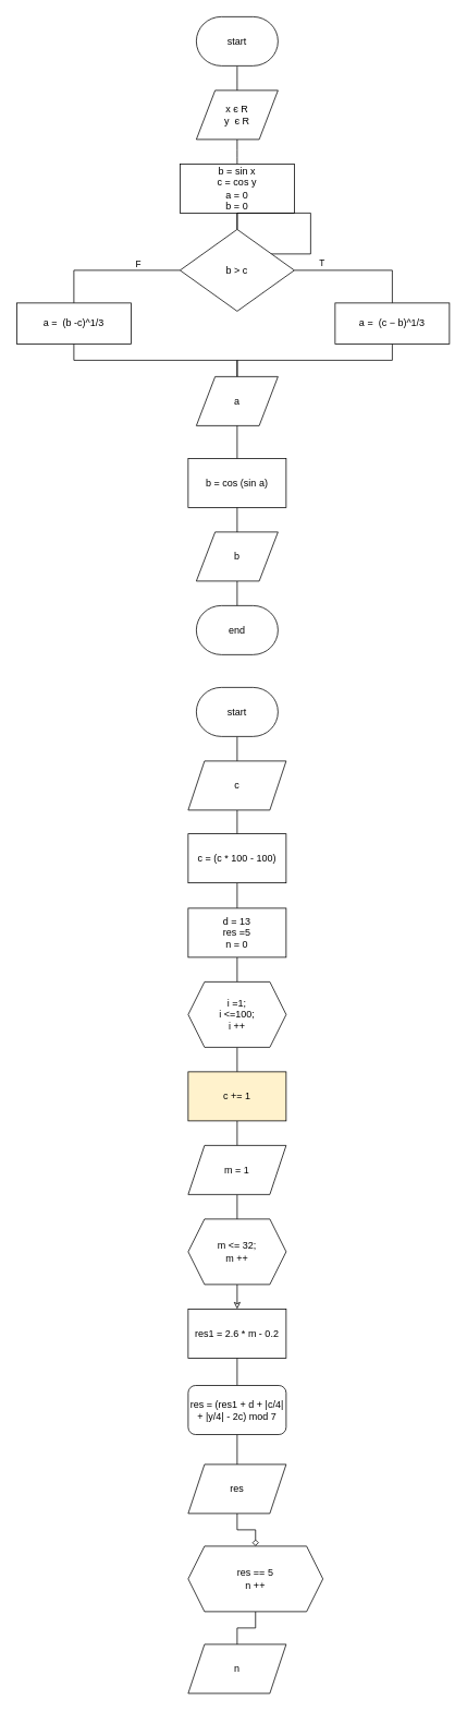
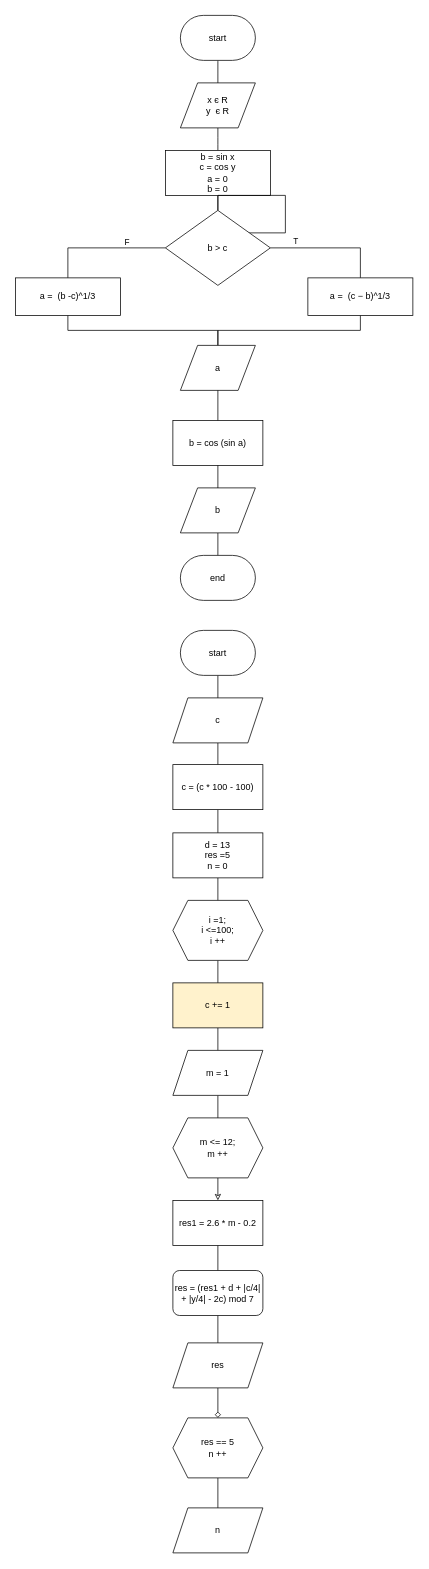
  <mxCell id="0" />
  <mxCell id="1" parent="0" />
  <mxCell id="2" value="" style="edgeStyle=none;curved=1;sketch=0;orthogonalLoop=1;jettySize=auto;html=1;endArrow=none;endFill=0;startSize=14;endSize=14;sourcePerimeterSpacing=8;targetPerimeterSpacing=8;exitX=0.5;exitY=1;exitDx=0;exitDy=0;exitPerimeter=0;entryX=0.5;entryY=0;entryDx=0;entryDy=0;labelBackgroundColor=#DAD2D8;fontColor=#143642;" parent="1" source="3" edge="1"><mxGeometry relative="1" as="geometry"><mxPoint x="290" y="110" as="targetPoint" /></mxGeometry></mxCell>
  <mxCell id="3" value="start" style="strokeWidth=1;html=1;shape=mxgraph.flowchart.terminator;whiteSpace=wrap;hachureGap=4;pointerEvents=0;sketch=0;" parent="1" vertex="1"><mxGeometry x="240" y="20" width="100" height="60" as="geometry" /></mxCell>
  <mxCell id="4" style="edgeStyle=none;curved=1;sketch=0;orthogonalLoop=1;jettySize=auto;html=1;exitX=0.5;exitY=0;exitDx=0;exitDy=0;entryX=0.5;entryY=1;entryDx=0;entryDy=0;endArrow=none;endFill=0;startSize=14;endSize=14;sourcePerimeterSpacing=8;targetPerimeterSpacing=8;labelBackgroundColor=#DAD2D8;fontColor=#143642;" parent="1" source="6" edge="1"><mxGeometry relative="1" as="geometry"><mxPoint x="290" y="170" as="targetPoint" /></mxGeometry></mxCell>
  <mxCell id="5" style="edgeStyle=orthogonalEdgeStyle;rounded=0;orthogonalLoop=1;jettySize=auto;html=1;exitX=0.5;exitY=1;exitDx=0;exitDy=0;entryX=0.5;entryY=0;entryDx=0;entryDy=0;endArrow=none;endFill=0;" parent="1" source="6" edge="1"><mxGeometry relative="1" as="geometry"><mxPoint x="290" y="280" as="targetPoint" /></mxGeometry></mxCell>
  <mxCell id="6" value="b = sin x&lt;br&gt;c = cos y&lt;br&gt;a = 0&lt;br&gt;b = 0" style="whiteSpace=wrap;html=1;sketch=0;hachureGap=4;pointerEvents=0;" parent="1" vertex="1"><mxGeometry x="220" y="200" width="140" height="60" as="geometry" /></mxCell>
  <mxCell id="7" style="edgeStyle=orthogonalEdgeStyle;rounded=0;orthogonalLoop=1;jettySize=auto;html=1;exitX=0.5;exitY=1;exitDx=0;exitDy=0;entryX=0.5;entryY=0;entryDx=0;entryDy=0;entryPerimeter=0;endArrow=none;endFill=0;" parent="1" target="12" edge="1"><mxGeometry relative="1" as="geometry"><mxPoint x="290" y="330" as="sourcePoint" /></mxGeometry></mxCell>
  <mxCell id="8" style="edgeStyle=orthogonalEdgeStyle;rounded=0;orthogonalLoop=1;jettySize=auto;html=1;exitX=1;exitY=0.5;exitDx=0;exitDy=0;exitPerimeter=0;entryX=0.5;entryY=0;entryDx=0;entryDy=0;endArrow=none;endFill=0;" parent="1" source="12" target="16" edge="1"><mxGeometry relative="1" as="geometry" /></mxCell>
  <mxCell id="9" value="T" style="edgeLabel;html=1;align=center;verticalAlign=middle;resizable=0;points=[];" parent="8" vertex="1" connectable="0"><mxGeometry x="-0.593" y="-3" relative="1" as="geometry"><mxPoint y="-13" as="offset" /></mxGeometry></mxCell>
  <mxCell id="10" style="edgeStyle=orthogonalEdgeStyle;rounded=0;orthogonalLoop=1;jettySize=auto;html=1;exitX=0;exitY=0.5;exitDx=0;exitDy=0;exitPerimeter=0;entryX=0.5;entryY=0;entryDx=0;entryDy=0;endArrow=none;endFill=0;" parent="1" source="12" target="14" edge="1"><mxGeometry relative="1" as="geometry" /></mxCell>
  <mxCell id="11" value="F" style="edgeLabel;html=1;align=center;verticalAlign=middle;resizable=0;points=[];" parent="10" vertex="1" connectable="0"><mxGeometry x="-0.384" y="3" relative="1" as="geometry"><mxPoint y="-12" as="offset" /></mxGeometry></mxCell>
  <mxCell id="12" value="b &amp;gt; c" style="strokeWidth=1;html=1;shape=mxgraph.flowchart.decision;whiteSpace=wrap;" parent="1" vertex="1"><mxGeometry x="220" y="280" width="140" height="100" as="geometry" /></mxCell>
  <mxCell id="13" style="edgeStyle=orthogonalEdgeStyle;rounded=0;orthogonalLoop=1;jettySize=auto;html=1;exitX=0.5;exitY=1;exitDx=0;exitDy=0;entryX=0.5;entryY=0;entryDx=0;entryDy=0;endArrow=none;endFill=0;" parent="1" source="14" target="17" edge="1"><mxGeometry relative="1" as="geometry" /></mxCell>
  <mxCell id="14" value="a =&amp;nbsp; (b -c)^1/3" style="whiteSpace=wrap;html=1;sketch=0;hachureGap=4;pointerEvents=0;" parent="1" vertex="1"><mxGeometry x="20" y="370" width="140" height="50" as="geometry" /></mxCell>
  <mxCell id="15" style="edgeStyle=orthogonalEdgeStyle;rounded=0;orthogonalLoop=1;jettySize=auto;html=1;exitX=0.5;exitY=1;exitDx=0;exitDy=0;entryX=0.5;entryY=0;entryDx=0;entryDy=0;endArrow=none;endFill=0;" parent="1" source="16" target="17" edge="1"><mxGeometry relative="1" as="geometry" /></mxCell>
  <mxCell id="16" value="a =&amp;nbsp; (c − b)^1/3" style="whiteSpace=wrap;html=1;sketch=0;hachureGap=4;pointerEvents=0;" parent="1" vertex="1"><mxGeometry x="410" y="370" width="140" height="50" as="geometry" /></mxCell>
  <mxCell id="17" value="a" style="shape=parallelogram;html=1;strokeWidth=1;perimeter=parallelogramPerimeter;whiteSpace=wrap;arcSize=12;size=0.23;hachureGap=4;pointerEvents=0;sketch=0;" parent="1" vertex="1"><mxGeometry x="240" y="460" width="100" height="60" as="geometry" /></mxCell>
  <mxCell id="18" style="edgeStyle=orthogonalEdgeStyle;rounded=0;orthogonalLoop=1;jettySize=auto;html=1;entryX=0.5;entryY=1;entryDx=0;entryDy=0;endArrow=none;endFill=0;" parent="1" source="19" target="17" edge="1"><mxGeometry relative="1" as="geometry" /></mxCell>
  <mxCell id="19" value="end" style="strokeWidth=1;html=1;shape=mxgraph.flowchart.terminator;whiteSpace=wrap;hachureGap=4;pointerEvents=0;sketch=0;" parent="1" vertex="1"><mxGeometry x="240" y="740" width="100" height="60" as="geometry" /></mxCell>
  <mxCell id="20" value="x є R&lt;br&gt;y&amp;nbsp; є R" style="shape=parallelogram;html=1;strokeWidth=1;perimeter=parallelogramPerimeter;whiteSpace=wrap;arcSize=12;size=0.23;hachureGap=4;pointerEvents=0;sketch=0;" parent="1" vertex="1"><mxGeometry x="240" y="110" width="100" height="60" as="geometry" /></mxCell>
  <mxCell id="21" value="b = cos (sin a)" style="whiteSpace=wrap;html=1;strokeWidth=1;sketch=0;hachureGap=4;" parent="1" vertex="1"><mxGeometry x="230" y="560" width="120" height="60" as="geometry" /></mxCell>
  <mxCell id="22" value="b" style="shape=parallelogram;html=1;strokeWidth=1;perimeter=parallelogramPerimeter;whiteSpace=wrap;arcSize=12;size=0.23;hachureGap=4;pointerEvents=0;sketch=0;" parent="1" vertex="1"><mxGeometry x="240" y="650" width="100" height="60" as="geometry" /></mxCell>
  <mxCell id="23" style="edgeStyle=orthogonalEdgeStyle;rounded=0;orthogonalLoop=1;jettySize=auto;html=1;exitX=0.5;exitY=1;exitDx=0;exitDy=0;exitPerimeter=0;entryX=0.5;entryY=0;entryDx=0;entryDy=0;endArrow=none;endFill=0;" parent="1" source="24" edge="1"><mxGeometry relative="1" as="geometry"><mxPoint x="290" y="930" as="targetPoint" /></mxGeometry></mxCell>
  <mxCell id="24" value="start" style="strokeWidth=1;html=1;shape=mxgraph.flowchart.terminator;whiteSpace=wrap;hachureGap=4;pointerEvents=0;sketch=0;" parent="1" vertex="1"><mxGeometry x="240" y="840" width="100" height="60" as="geometry" /></mxCell>
  <mxCell id="25" style="edgeStyle=orthogonalEdgeStyle;rounded=0;orthogonalLoop=1;jettySize=auto;html=1;exitX=0.5;exitY=1;exitDx=0;exitDy=0;entryX=0.5;entryY=0;entryDx=0;entryDy=0;endArrow=none;endFill=0;" parent="1" target="27" edge="1"><mxGeometry relative="1" as="geometry"><mxPoint x="290" y="990" as="sourcePoint" /></mxGeometry></mxCell>
  <mxCell id="26" style="edgeStyle=orthogonalEdgeStyle;rounded=0;orthogonalLoop=1;jettySize=auto;html=1;exitX=0.5;exitY=1;exitDx=0;exitDy=0;entryX=0.5;entryY=0;entryDx=0;entryDy=0;endArrow=none;endFill=0;" parent="1" source="27" target="29" edge="1"><mxGeometry relative="1" as="geometry" /></mxCell>
  <mxCell id="27" value="c = (c * 100 - 100)" style="rounded=0;whiteSpace=wrap;html=1;" parent="1" vertex="1"><mxGeometry x="230" y="1019" width="120" height="60" as="geometry" /></mxCell>
  <mxCell id="28" style="edgeStyle=orthogonalEdgeStyle;rounded=0;orthogonalLoop=1;jettySize=auto;html=1;exitX=0.5;exitY=1;exitDx=0;exitDy=0;entryX=0.5;entryY=0;entryDx=0;entryDy=0;endArrow=none;endFill=0;" parent="1" source="29" target="31" edge="1"><mxGeometry relative="1" as="geometry" /></mxCell>
  <mxCell id="29" value="d = 13&lt;br&gt;res =5&lt;br&gt;n = 0" style="rounded=0;whiteSpace=wrap;html=1;" parent="1" vertex="1"><mxGeometry x="230" y="1110" width="120" height="60" as="geometry" /></mxCell>
  <mxCell id="30" style="edgeStyle=orthogonalEdgeStyle;rounded=0;orthogonalLoop=1;jettySize=auto;html=1;exitX=0.5;exitY=1;exitDx=0;exitDy=0;entryX=0.5;entryY=0;entryDx=0;entryDy=0;endArrow=none;endFill=0;" edge="1" parent="1" source="31" target="33"><mxGeometry relative="1" as="geometry" /></mxCell>
  <mxCell id="31" value="i =1;&lt;br&gt;i &amp;lt;=100;&lt;br&gt;i ++" style="shape=hexagon;perimeter=hexagonPerimeter2;whiteSpace=wrap;html=1;fixedSize=1;" parent="1" vertex="1"><mxGeometry x="230" y="1200" width="120" height="80" as="geometry" /></mxCell>
  <mxCell id="32" style="edgeStyle=orthogonalEdgeStyle;rounded=0;orthogonalLoop=1;jettySize=auto;html=1;exitX=0.5;exitY=1;exitDx=0;exitDy=0;entryX=0.5;entryY=0;entryDx=0;entryDy=0;endArrow=none;endFill=0;" edge="1" parent="1" source="33" target="35"><mxGeometry relative="1" as="geometry" /></mxCell>
  <mxCell id="33" value="с += 1" style="rounded=0;whiteSpace=wrap;html=1;fillColor=#fff2cc;" vertex="1" parent="1"><mxGeometry x="230" y="1310" width="120" height="60" as="geometry" /></mxCell>
  <mxCell id="34" style="edgeStyle=orthogonalEdgeStyle;rounded=0;orthogonalLoop=1;jettySize=auto;html=1;exitX=0.5;exitY=1;exitDx=0;exitDy=0;entryX=0.5;entryY=0;entryDx=0;entryDy=0;endArrow=none;endFill=0;" edge="1" parent="1" source="35" target="37"><mxGeometry relative="1" as="geometry" /></mxCell>
  <mxCell id="35" value="m = 1" style="shape=parallelogram;perimeter=parallelogramPerimeter;whiteSpace=wrap;html=1;fixedSize=1;" vertex="1" parent="1"><mxGeometry x="230" y="1400" width="120" height="60" as="geometry" /></mxCell>
  <mxCell id="36" style="edgeStyle=orthogonalEdgeStyle;rounded=0;orthogonalLoop=1;jettySize=auto;html=1;exitX=0.5;exitY=1;exitDx=0;exitDy=0;entryX=0.5;entryY=0;entryDx=0;entryDy=0;endArrow=classic;endFill=0;" edge="1" parent="1" source="37" target="39"><mxGeometry relative="1" as="geometry" /></mxCell>
- <mxCell id="37" value="m &amp;lt;= 32;&lt;br&gt;m ++" style="shape=hexagon;perimeter=hexagonPerimeter2;whiteSpace=wrap;html=1;fixedSize=1;" vertex="1" parent="1"><mxGeometry x="230" y="1490" width="120" height="80" as="geometry" /></mxCell>
+ <mxCell id="37" value="m &amp;lt;= 12;&lt;br&gt;m ++" style="shape=hexagon;perimeter=hexagonPerimeter2;whiteSpace=wrap;html=1;fixedSize=1;" vertex="1" parent="1"><mxGeometry x="230" y="1490" width="120" height="80" as="geometry" /></mxCell>
  <mxCell id="38" style="edgeStyle=orthogonalEdgeStyle;rounded=0;orthogonalLoop=1;jettySize=auto;html=1;exitX=0.5;exitY=1;exitDx=0;exitDy=0;entryX=0.5;entryY=0;entryDx=0;entryDy=0;endArrow=none;endFill=0;" edge="1" parent="1" source="39" target="41"><mxGeometry relative="1" as="geometry" /></mxCell>
  <mxCell id="39" value="res1 = 2.6 * m - 0.2" style="rounded=0;whiteSpace=wrap;html=1;" vertex="1" parent="1"><mxGeometry x="230" y="1600" width="120" height="60" as="geometry" /></mxCell>
  <mxCell id="40" style="edgeStyle=orthogonalEdgeStyle;rounded=0;orthogonalLoop=1;jettySize=auto;html=1;exitX=0.5;exitY=1;exitDx=0;exitDy=0;entryX=0.5;entryY=0;entryDx=0;entryDy=0;endArrow=none;endFill=0;" edge="1" parent="1" source="41" target="43"><mxGeometry relative="1" as="geometry" /></mxCell>
  <mxCell id="41" value="res = (res1 + d + |c/4| + |y/4| - 2c) mod 7" style="whiteSpace=wrap;html=1;rounded=1;" vertex="1" parent="1"><mxGeometry x="230" y="1693.5" width="120" height="60" as="geometry" /></mxCell>
  <mxCell id="42" style="edgeStyle=orthogonalEdgeStyle;rounded=0;orthogonalLoop=1;jettySize=auto;html=1;exitX=0.5;exitY=1;exitDx=0;exitDy=0;entryX=0.5;entryY=0;entryDx=0;entryDy=0;endArrow=diamond;endFill=0;" edge="1" parent="1" source="43" target="46"><mxGeometry relative="1" as="geometry" /></mxCell>
  <mxCell id="43" value="res" style="shape=parallelogram;perimeter=parallelogramPerimeter;whiteSpace=wrap;html=1;fixedSize=1;" vertex="1" parent="1"><mxGeometry x="230" y="1790" width="120" height="60" as="geometry" /></mxCell>
  <mxCell id="44" value="c" style="shape=parallelogram;perimeter=parallelogramPerimeter;whiteSpace=wrap;html=1;fixedSize=1;" vertex="1" parent="1"><mxGeometry x="230" y="930" width="120" height="60" as="geometry" /></mxCell>
  <mxCell id="45" style="edgeStyle=orthogonalEdgeStyle;rounded=0;orthogonalLoop=1;jettySize=auto;html=1;exitX=0.5;exitY=1;exitDx=0;exitDy=0;entryX=0.5;entryY=0;entryDx=0;entryDy=0;endArrow=none;endFill=0;" edge="1" parent="1" source="46" target="47"><mxGeometry relative="1" as="geometry" /></mxCell>
- <mxCell id="46" value="&lt;span&gt;res == 5&lt;br&gt;n ++&lt;br&gt;&lt;/span&gt;" style="shape=hexagon;perimeter=hexagonPerimeter2;whiteSpace=wrap;html=1;fixedSize=1;" vertex="1" parent="1"><mxGeometry x="230" y="1890" width="165" height="80" as="geometry" /></mxCell>
+ <mxCell id="46" value="&lt;span&gt;res == 5&lt;br&gt;n ++&lt;br&gt;&lt;/span&gt;" style="shape=hexagon;perimeter=hexagonPerimeter2;whiteSpace=wrap;html=1;fixedSize=1;" vertex="1" parent="1"><mxGeometry x="230" y="1890" width="120" height="80" as="geometry" /></mxCell>
  <mxCell id="47" value="n" style="shape=parallelogram;perimeter=parallelogramPerimeter;whiteSpace=wrap;html=1;fixedSize=1;" vertex="1" parent="1"><mxGeometry x="230" y="2010" width="120" height="60" as="geometry" /></mxCell>
